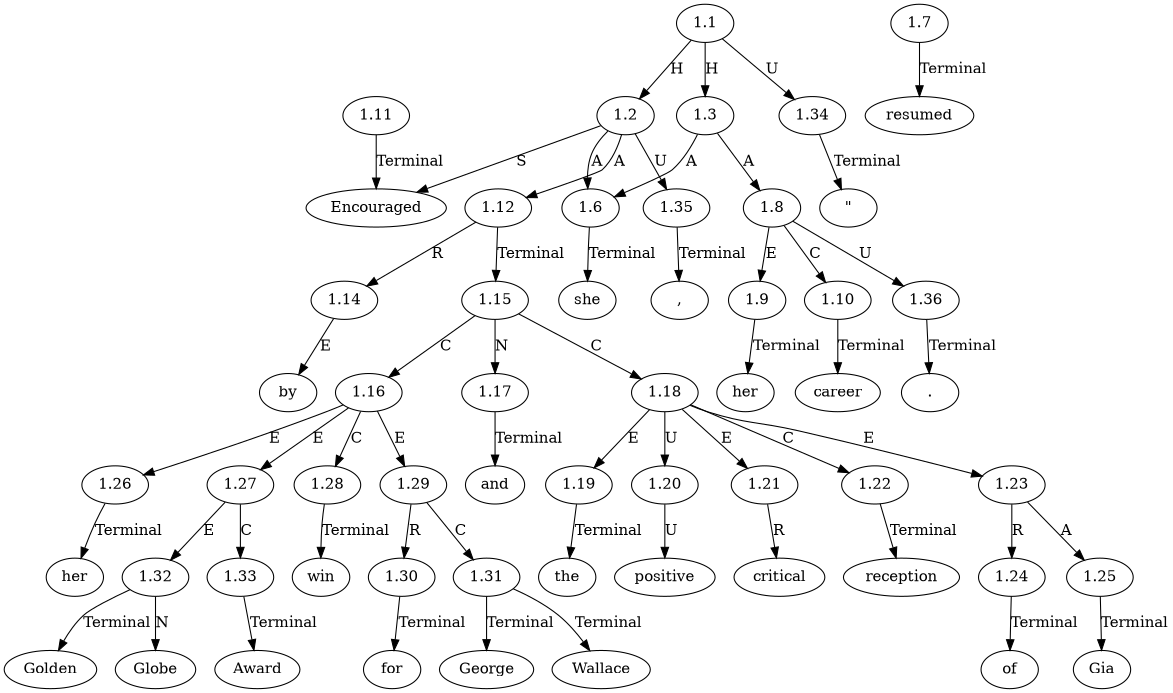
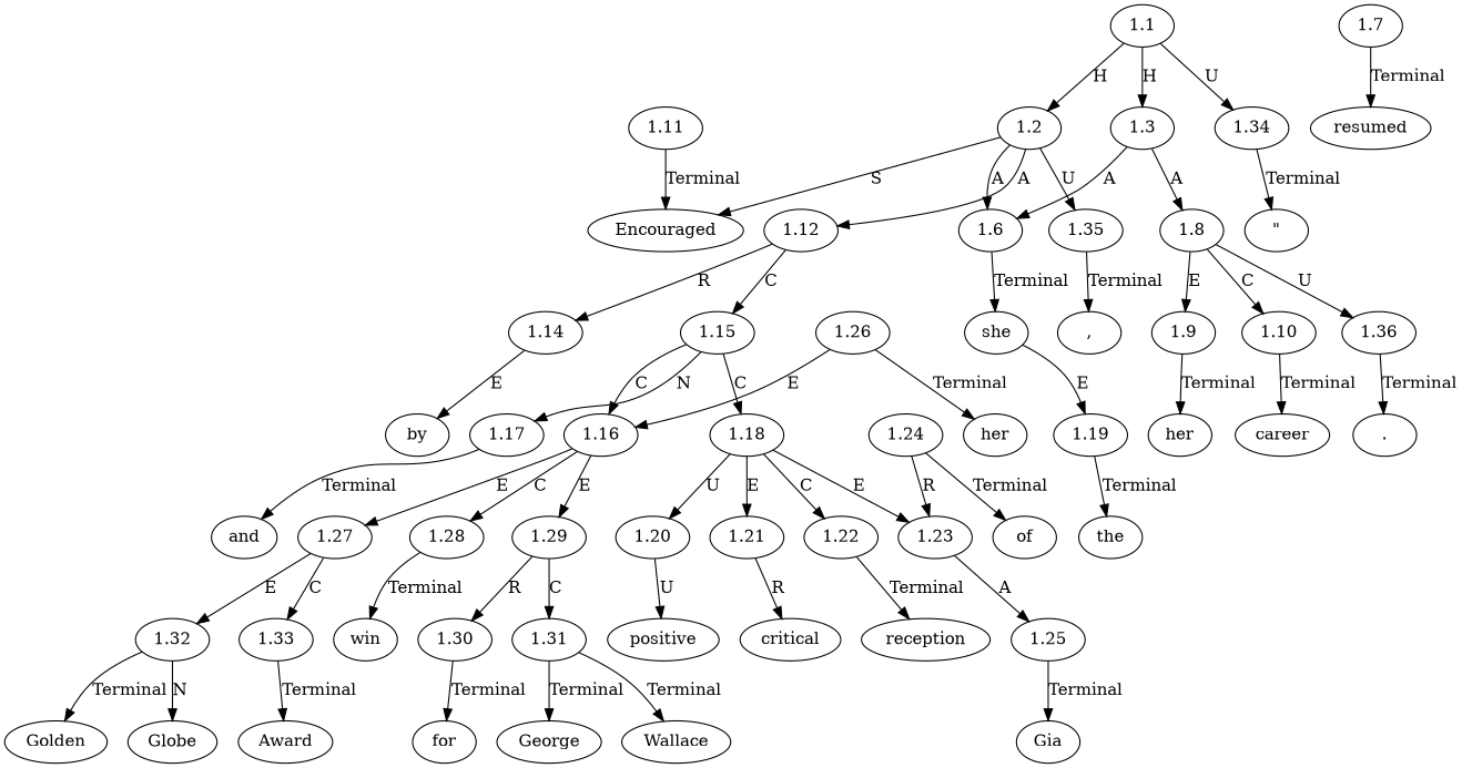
  digraph {
    node [ordering=out]
    edge [ordering=out]
    n1 [label="\""]
    n2 [label=George]
    n3 [label=Wallace]
    n4 [label=and]
    n5 [label=the]
    n6 [label=positive]
    n7 [label=critical]
    n8 [label=reception]
    n9 [label=of]
    n10 [label=Gia]
    n11 [label=","]
    n12 [label=Encouraged]
    n13 [label=she]
    n14 [label=resumed]
    n15 [label=her]
    n16 [label=career]
    n17 [label="."]
    n18 [label=by]
    n19 [label=her]
    n20 [label=Golden]
    n21 [label=Globe]
    n22 [label=Award]
    n23 [label=win]
    n24 [label=for]
    n25 [label=1.1]
    n26 [label=1.2]
    n27 [label=1.3]
    n28 [label=1.34]
    n29 [label=1.6]
    n30 [label=1.12]
    n31 [label=1.35]
    n32 [label=1.8]
    n33 [label=1.11]
    n34 [label=1.14]
    n35 [label=1.15]
    n36 [label=1.7]
    n37 [label=1.9]
    n38 [label=1.10]
    n39 [label=1.36]
    n40 [label=1.16]
    n41 [label=1.17]
    n42 [label=1.18]
    n43 [label=1.26]
    n44 [label=1.27]
    n45 [label=1.28]
    n46 [label=1.29]
    n47 [label=1.19]
    n48 [label=1.20]
    n49 [label=1.21]
    n50 [label=1.22]
    n51 [label=1.23]
    n52 [label=1.32]
    n53 [label=1.33]
    n54 [label=1.30]
    n55 [label=1.31]
    n56 [label=1.24]
    n57 [label=1.25]
    n25 -> n26 [label=H]
    n25 -> n27 [label=H]
    n25 -> n28 [label=U]
    n26 -> n12 [label=S]
    n26 -> n29 [label=A]
    n26 -> n30 [label=A]
    n26 -> n31 [label=U]
    n27 -> n29 [label=A]
    n27 -> n32 [label=A]
    n28 -> n1 [label=Terminal]
    n29 -> n13 [label=Terminal]
    n30 -> n34 [label=R]
-   n30 -> n35 [label=Terminal]
+   n30 -> n35 [label=C]
    n31 -> n11 [label=Terminal]
    n32 -> n37 [label=E]
    n32 -> n38 [label=C]
    n32 -> n39 [label=U]
    n33 -> n12 [label=Terminal]
    n34 -> n18 [label=E]
    n35 -> n40 [label=C]
    n35 -> n41 [label=N]
    n35 -> n42 [label=C]
    n36 -> n14 [label=Terminal]
    n37 -> n15 [label=Terminal]
    n38 -> n16 [label=Terminal]
    n39 -> n17 [label=Terminal]
-   n40 -> n43 [label=E]
+   n43 -> n40 [label=E]
    n40 -> n44 [label=E]
    n40 -> n45 [label=C]
    n40 -> n46 [label=E]
    n41 -> n4 [label=Terminal]
-   n42 -> n47 [label=E]
+   n13 -> n47 [label=E]
    n42 -> n48 [label=U]
    n42 -> n49 [label=E]
    n42 -> n50 [label=C]
    n42 -> n51 [label=E]
    n43 -> n19 [label=Terminal]
    n44 -> n52 [label=E]
    n44 -> n53 [label=C]
    n45 -> n23 [label=Terminal]
    n46 -> n54 [label=R]
    n46 -> n55 [label=C]
    n47 -> n5 [label=Terminal]
    n48 -> n6 [label=U]
    n49 -> n7 [label=R]
    n50 -> n8 [label=Terminal]
-   n51 -> n56 [label=R]
+   n56 -> n51 [label=R]
    n51 -> n57 [label=A]
    n52 -> n20 [label=Terminal]
    n52 -> n21 [label=N]
    n53 -> n22 [label=Terminal]
    n54 -> n24 [label=Terminal]
    n55 -> n2 [label=Terminal]
    n55 -> n3 [label=Terminal]
    n56 -> n9 [label=Terminal]
    n57 -> n10 [label=Terminal]
  }
